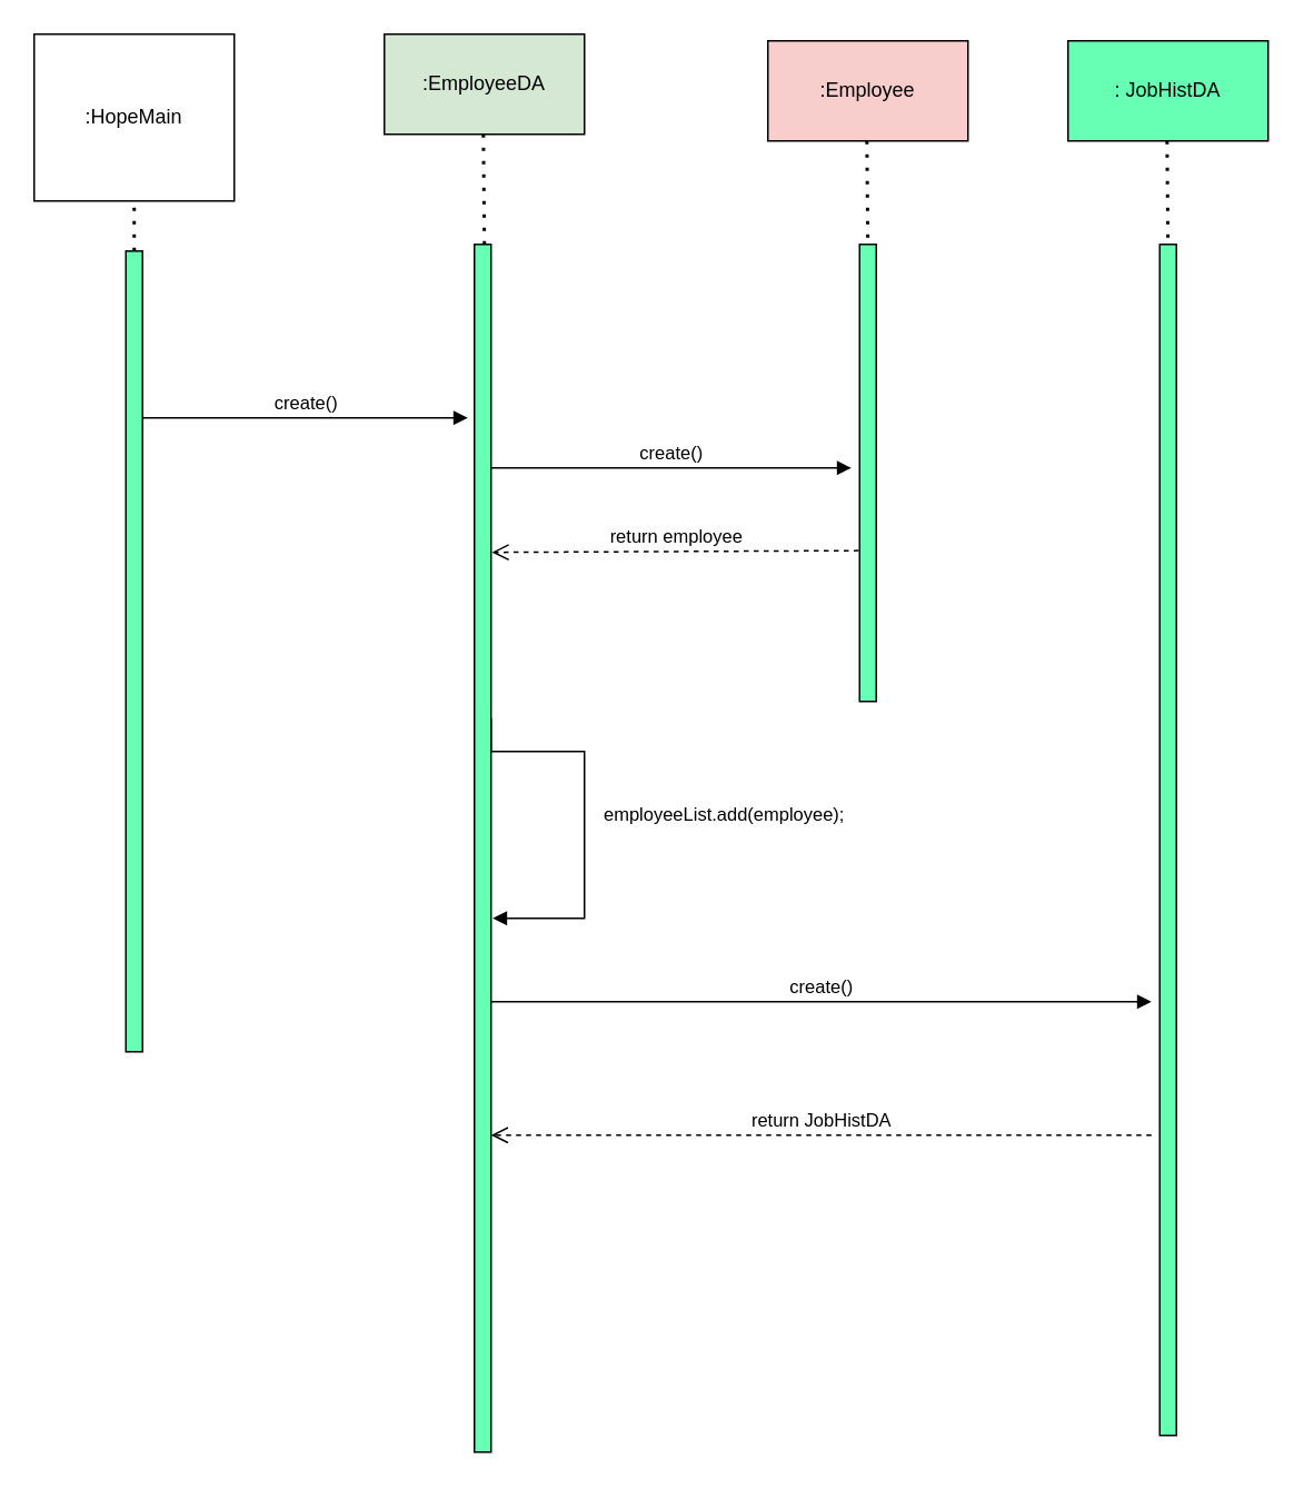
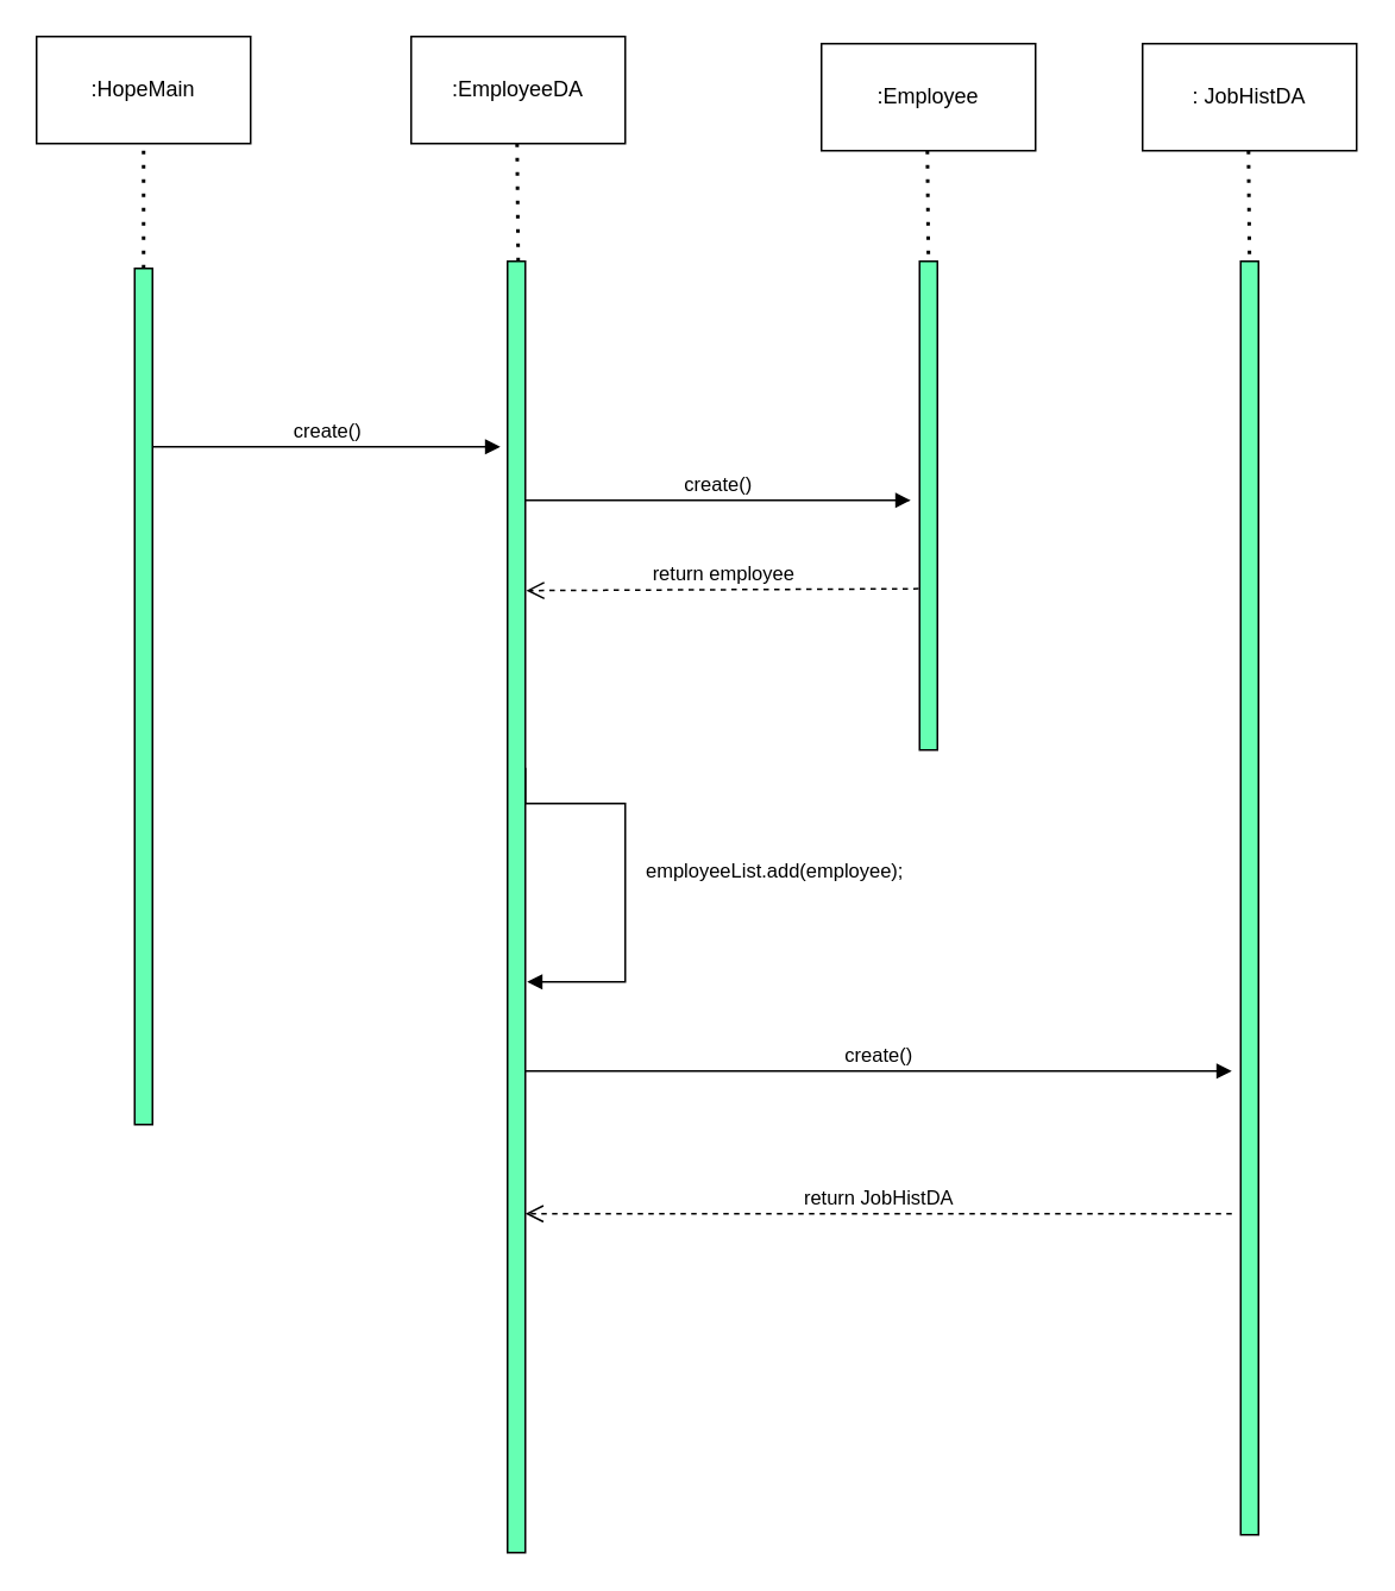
  <mxCell id="0" />
  <mxCell id="1" parent="0" />
- <mxCell id="2" value=":HopeMain" style="rounded=0;whiteSpace=wrap;html=1;" vertex="1" parent="1"><mxGeometry x="20" y="20" width="120" height="100" as="geometry" /></mxCell>
+ <mxCell id="2" value=":HopeMain" style="rounded=0;whiteSpace=wrap;html=1;" vertex="1" parent="1"><mxGeometry x="20" y="20" width="120" height="60" as="geometry" /></mxCell>
  <mxCell id="3" value="" style="endArrow=none;dashed=1;html=1;dashPattern=1 3;strokeWidth=2;rounded=0;exitX=0.5;exitY=0;exitDx=0;exitDy=0;entryX=0.5;entryY=1;entryDx=0;entryDy=0;" edge="1" parent="1" target="2"><mxGeometry width="50" height="50" relative="1" as="geometry"><mxPoint x="80" y="150" as="sourcePoint" /><mxPoint x="90" y="80" as="targetPoint" /></mxGeometry></mxCell>
- <mxCell id="4" value=":EmployeeDA" style="rounded=0;whiteSpace=wrap;html=1;fillColor=#d5e8d4;" vertex="1" parent="1"><mxGeometry x="230" y="20" width="120" height="60" as="geometry" /></mxCell>
+ <mxCell id="4" value=":EmployeeDA" style="rounded=0;whiteSpace=wrap;html=1;" vertex="1" parent="1"><mxGeometry x="230" y="20" width="120" height="60" as="geometry" /></mxCell>
  <mxCell id="5" value="" style="endArrow=none;dashed=1;html=1;dashPattern=1 3;strokeWidth=2;rounded=0;entryX=0.5;entryY=1;entryDx=0;entryDy=0;exitX=0.5;exitY=0;exitDx=0;exitDy=0;" edge="1" parent="1"><mxGeometry width="50" height="50" relative="1" as="geometry"><mxPoint x="290" y="146" as="sourcePoint" /><mxPoint x="289.38" y="80" as="targetPoint" /></mxGeometry></mxCell>
- <mxCell id="6" value=":Employee" style="rounded=0;whiteSpace=wrap;html=1;fillColor=#f8cecc;" vertex="1" parent="1"><mxGeometry x="460" y="24" width="120" height="60" as="geometry" /></mxCell>
+ <mxCell id="6" value=":Employee" style="rounded=0;whiteSpace=wrap;html=1;" vertex="1" parent="1"><mxGeometry x="460" y="24" width="120" height="60" as="geometry" /></mxCell>
  <mxCell id="7" value="" style="endArrow=none;dashed=1;html=1;dashPattern=1 3;strokeWidth=2;rounded=0;entryX=0.5;entryY=1;entryDx=0;entryDy=0;exitX=0.5;exitY=0;exitDx=0;exitDy=0;" edge="1" parent="1"><mxGeometry width="50" height="50" relative="1" as="geometry"><mxPoint x="520" y="150" as="sourcePoint" /><mxPoint x="519.38" y="84" as="targetPoint" /></mxGeometry></mxCell>
  <mxCell id="8" value="" style="html=1;points=[];perimeter=orthogonalPerimeter;fillColor=#66FFB3;" vertex="1" parent="1"><mxGeometry x="75" y="150" width="10" height="480" as="geometry" /></mxCell>
  <mxCell id="9" value="" style="html=1;points=[];perimeter=orthogonalPerimeter;fillColor=#66FFB3;" vertex="1" parent="1"><mxGeometry x="284" y="146" width="10" height="724" as="geometry" /></mxCell>
  <mxCell id="10" value="" style="html=1;points=[];perimeter=orthogonalPerimeter;fillColor=#66FFB3;" vertex="1" parent="1"><mxGeometry x="515" y="146" width="10" height="274" as="geometry" /></mxCell>
  <mxCell id="11" value="create()" style="html=1;verticalAlign=bottom;endArrow=block;rounded=0;" edge="1" parent="1"><mxGeometry width="80" relative="1" as="geometry"><mxPoint x="85" y="250" as="sourcePoint" /><mxPoint x="280" y="250" as="targetPoint" /></mxGeometry></mxCell>
  <mxCell id="12" value="create()" style="html=1;verticalAlign=bottom;endArrow=block;rounded=0;" edge="1" parent="1"><mxGeometry width="80" relative="1" as="geometry"><mxPoint x="294" y="280" as="sourcePoint" /><mxPoint x="510" y="280" as="targetPoint" /></mxGeometry></mxCell>
  <mxCell id="13" value="return employee" style="html=1;verticalAlign=bottom;endArrow=open;dashed=1;endSize=8;rounded=0;entryX=1.05;entryY=0.255;entryDx=0;entryDy=0;entryPerimeter=0;exitX=-0.05;exitY=0.67;exitDx=0;exitDy=0;exitPerimeter=0;" edge="1" parent="1" source="10" target="9"><mxGeometry relative="1" as="geometry"><mxPoint x="490" y="330" as="sourcePoint" /><mxPoint x="410" y="330" as="targetPoint" /></mxGeometry></mxCell>
  <mxCell id="14" value="employeeList.add(employee);" style="endArrow=block;endFill=1;html=1;edgeStyle=orthogonalEdgeStyle;align=left;verticalAlign=top;rounded=0;" edge="1" parent="1"><mxGeometry x="-0.127" y="10" relative="1" as="geometry"><mxPoint x="294" y="430" as="sourcePoint" /><mxPoint x="295" y="550" as="targetPoint" /><Array as="points"><mxPoint x="294" y="450" /><mxPoint x="350" y="450" /><mxPoint x="350" y="550" /></Array><mxPoint as="offset" /></mxGeometry></mxCell>
- <mxCell id="15" value=": JobHistDA&lt;br/&gt;" style="rounded=0;whiteSpace=wrap;html=1;fillColor=#66ffb3;" vertex="1" parent="1"><mxGeometry x="640" y="24" width="120" height="60" as="geometry" /></mxCell>
+ <mxCell id="15" value=": JobHistDA&lt;br/&gt;" style="rounded=0;whiteSpace=wrap;html=1;" vertex="1" parent="1"><mxGeometry x="640" y="24" width="120" height="60" as="geometry" /></mxCell>
  <mxCell id="16" value="" style="endArrow=none;dashed=1;html=1;dashPattern=1 3;strokeWidth=2;rounded=0;entryX=0.5;entryY=1;entryDx=0;entryDy=0;exitX=0.5;exitY=0;exitDx=0;exitDy=0;" edge="1" parent="1"><mxGeometry width="50" height="50" relative="1" as="geometry"><mxPoint x="700" y="150" as="sourcePoint" /><mxPoint x="699.38" y="84" as="targetPoint" /></mxGeometry></mxCell>
  <mxCell id="17" value="" style="html=1;points=[];perimeter=orthogonalPerimeter;fillColor=#66FFB3;" vertex="1" parent="1"><mxGeometry x="695" y="146" width="10" height="714" as="geometry" /></mxCell>
  <mxCell id="18" value="create()" style="html=1;verticalAlign=bottom;endArrow=block;rounded=0;" edge="1" parent="1"><mxGeometry width="80" relative="1" as="geometry"><mxPoint x="294" y="600" as="sourcePoint" /><mxPoint x="690" y="600" as="targetPoint" /></mxGeometry></mxCell>
  <mxCell id="19" value="return JobHistDA" style="html=1;verticalAlign=bottom;endArrow=open;dashed=1;endSize=8;rounded=0;" edge="1" parent="1"><mxGeometry relative="1" as="geometry"><mxPoint x="690" y="680" as="sourcePoint" /><mxPoint x="294" y="680" as="targetPoint" /></mxGeometry></mxCell>
